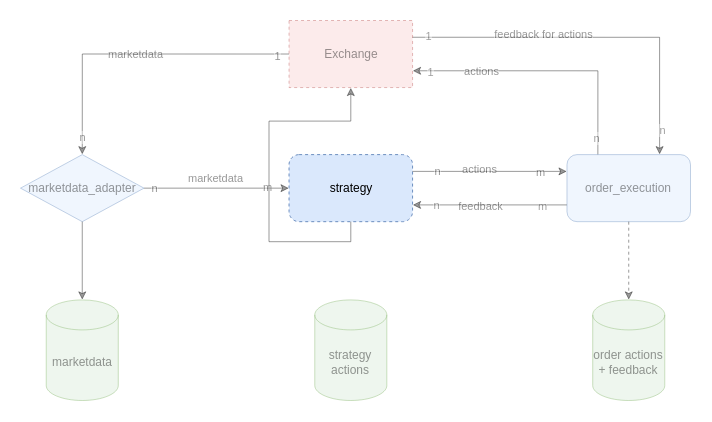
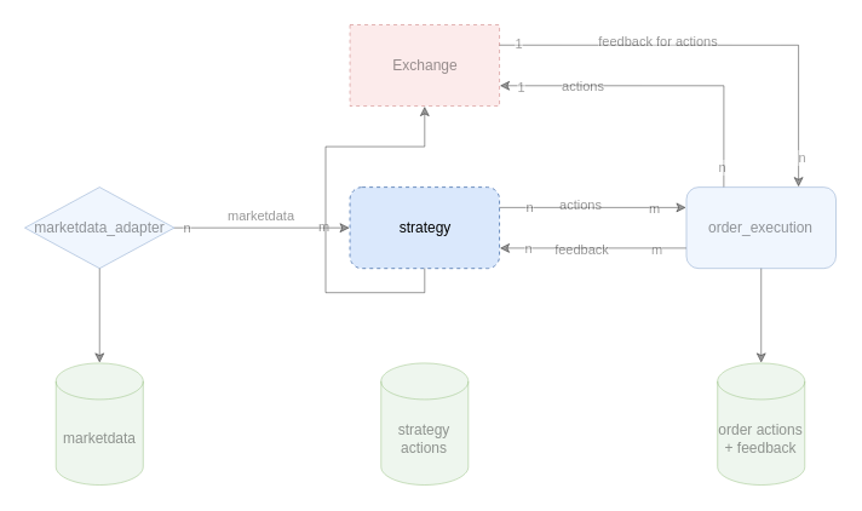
  <mxCell id="0" />
  <mxCell id="1" parent="0" />
  <mxCell id="2" value="marketdata_adapter" style="rhombus;whiteSpace=wrap;html=1;fillColor=#dae8fc;strokeColor=#6c8ebf;strokeOpacity=40;fillOpacity=40;textOpacity=40;" parent="1" vertex="1"><mxGeometry x="20" y="154.12" width="123.526" height="67.059" as="geometry" /></mxCell>
  <mxCell id="3" style="edgeStyle=orthogonalEdgeStyle;rounded=0;orthogonalLoop=1;jettySize=auto;html=1;exitX=1;exitY=0.5;exitDx=0;exitDy=0;entryX=0;entryY=0.5;entryDx=0;entryDy=0;strokeOpacity=40;fillOpacity=40;textOpacity=40;" parent="1" source="2" target="12" edge="1"><mxGeometry relative="1" as="geometry" /></mxCell>
  <mxCell id="4" value="marketdata" style="edgeLabel;html=1;align=center;verticalAlign=middle;resizable=0;points=[];strokeOpacity=40;fillOpacity=40;textOpacity=40;" parent="3" vertex="1" connectable="0"><mxGeometry x="-0.231" y="-1" relative="1" as="geometry"><mxPoint x="15" y="-11" as="offset" /></mxGeometry></mxCell>
  <mxCell id="5" value="n" style="edgeLabel;html=1;align=center;verticalAlign=middle;resizable=0;points=[];strokeOpacity=40;fillOpacity=40;textOpacity=40;" parent="3" vertex="1" connectable="0"><mxGeometry x="-0.856" relative="1" as="geometry"><mxPoint as="offset" /></mxGeometry></mxCell>
  <mxCell id="6" value="m" style="edgeLabel;html=1;align=center;verticalAlign=middle;resizable=0;points=[];strokeOpacity=40;fillOpacity=40;textOpacity=40;" parent="3" vertex="1" connectable="0"><mxGeometry x="0.692" y="1" relative="1" as="geometry"><mxPoint as="offset" /></mxGeometry></mxCell>
  <mxCell id="7" style="edgeStyle=orthogonalEdgeStyle;rounded=0;orthogonalLoop=1;jettySize=auto;html=1;exitX=0.5;exitY=1;exitDx=0;exitDy=0;entryX=0.5;entryY=0;entryDx=0;entryDy=0;entryPerimeter=0;strokeOpacity=40;fillOpacity=40;textOpacity=40;" parent="1" source="2" target="30" edge="1"><mxGeometry relative="1" as="geometry" /></mxCell>
  <mxCell id="8" value="Exchange" style="rounded=0;whiteSpace=wrap;html=1;fillColor=#f8cecc;strokeColor=#b85450;strokeOpacity=40;fillOpacity=40;textOpacity=40;dashed=1;" parent="1" vertex="1"><mxGeometry x="288.54" y="20" width="123.526" height="67.059" as="geometry" /></mxCell>
- <mxCell id="9" value="marketdata" style="endArrow=classic;html=1;rounded=0;entryX=0.5;entryY=0;entryDx=0;entryDy=0;exitX=0;exitY=0.5;exitDx=0;exitDy=0;edgeStyle=orthogonalEdgeStyle;strokeOpacity=40;fillOpacity=40;textOpacity=40;" parent="1" source="8" target="2" edge="1"><mxGeometry width="50" height="50" relative="1" as="geometry"><mxPoint x="370.891" y="567.647" as="sourcePoint" /><mxPoint x="422.36" y="511.765" as="targetPoint" /></mxGeometry></mxCell>
- <mxCell id="10" value="1" style="edgeLabel;html=1;align=center;verticalAlign=middle;resizable=0;points=[];strokeOpacity=40;fillOpacity=40;textOpacity=40;" parent="9" vertex="1" connectable="0"><mxGeometry x="-0.919" y="2" relative="1" as="geometry"><mxPoint as="offset" /></mxGeometry></mxCell>
- <mxCell id="11" value="n" style="edgeLabel;html=1;align=center;verticalAlign=middle;resizable=0;points=[];strokeOpacity=40;fillOpacity=40;textOpacity=40;" parent="9" vertex="1" connectable="0"><mxGeometry x="0.884" relative="1" as="geometry"><mxPoint as="offset" /></mxGeometry></mxCell>
  <mxCell id="12" value="strategy" style="rounded=1;whiteSpace=wrap;html=1;fillColor=#dae8fc;strokeColor=#6c8ebf;strokeOpacity=100;fillOpacity=100;dashed=1;" parent="1" vertex="1"><mxGeometry x="288.54" y="154.118" width="123.526" height="67.059" as="geometry" /></mxCell>
  <mxCell id="13" style="edgeStyle=orthogonalEdgeStyle;rounded=0;orthogonalLoop=1;jettySize=auto;html=1;exitX=0.25;exitY=0;exitDx=0;exitDy=0;entryX=1;entryY=0.75;entryDx=0;entryDy=0;startArrow=none;startFill=0;strokeOpacity=40;fillOpacity=40;textOpacity=40;" parent="1" source="21" target="8" edge="1"><mxGeometry relative="1" as="geometry" /></mxCell>
  <mxCell id="14" value="actions" style="edgeLabel;html=1;align=center;verticalAlign=middle;resizable=0;points=[];strokeOpacity=40;fillOpacity=40;textOpacity=40;" parent="13" vertex="1" connectable="0"><mxGeometry x="0.495" relative="1" as="geometry"><mxPoint as="offset" /></mxGeometry></mxCell>
  <mxCell id="15" value="1" style="edgeLabel;html=1;align=center;verticalAlign=middle;resizable=0;points=[];fontColor=#1A1A1A;strokeOpacity=40;fillOpacity=40;textOpacity=40;" parent="13" vertex="1" connectable="0"><mxGeometry x="0.874" y="1" relative="1" as="geometry"><mxPoint as="offset" /></mxGeometry></mxCell>
  <mxCell id="16" value="n" style="edgeLabel;html=1;align=center;verticalAlign=middle;resizable=0;points=[];fontColor=#1A1A1A;strokeOpacity=40;fillOpacity=40;textOpacity=40;" parent="13" vertex="1" connectable="0"><mxGeometry x="-0.873" y="2" relative="1" as="geometry"><mxPoint as="offset" /></mxGeometry></mxCell>
  <mxCell id="17" style="edgeStyle=orthogonalEdgeStyle;rounded=0;orthogonalLoop=1;jettySize=auto;html=1;exitX=0;exitY=0.75;exitDx=0;exitDy=0;entryX=1;entryY=0.75;entryDx=0;entryDy=0;strokeOpacity=40;fillOpacity=40;textOpacity=40;" parent="1" source="21" target="12" edge="1"><mxGeometry relative="1" as="geometry" /></mxCell>
  <mxCell id="18" value="feedback" style="edgeLabel;html=1;align=center;verticalAlign=middle;resizable=0;points=[];strokeOpacity=40;fillOpacity=40;textOpacity=40;" parent="17" vertex="1" connectable="0"><mxGeometry x="0.133" y="1" relative="1" as="geometry"><mxPoint as="offset" /></mxGeometry></mxCell>
  <mxCell id="19" value="m" style="edgeLabel;html=1;align=center;verticalAlign=middle;resizable=0;points=[];fontColor=#1A1A1A;strokeOpacity=40;fillOpacity=40;textOpacity=40;" parent="17" vertex="1" connectable="0"><mxGeometry x="-0.67" y="1" relative="1" as="geometry"><mxPoint as="offset" /></mxGeometry></mxCell>
  <mxCell id="20" value="n" style="edgeLabel;html=1;align=center;verticalAlign=middle;resizable=0;points=[];fontColor=#1A1A1A;strokeOpacity=40;fillOpacity=40;textOpacity=40;" parent="17" vertex="1" connectable="0"><mxGeometry x="0.703" relative="1" as="geometry"><mxPoint as="offset" /></mxGeometry></mxCell>
  <mxCell id="21" value="order_execution" style="rounded=1;whiteSpace=wrap;html=1;fillColor=#dae8fc;strokeColor=#6c8ebf;strokeOpacity=40;fillOpacity=40;textOpacity=40;" parent="1" vertex="1"><mxGeometry x="566.474" y="154.118" width="123.526" height="67.059" as="geometry" /></mxCell>
  <mxCell id="22" style="edgeStyle=orthogonalEdgeStyle;rounded=0;orthogonalLoop=1;jettySize=auto;html=1;exitX=1;exitY=0.25;exitDx=0;exitDy=0;entryX=0.75;entryY=0;entryDx=0;entryDy=0;strokeOpacity=40;fillOpacity=40;textOpacity=40;" parent="1" source="8" target="21" edge="1"><mxGeometry relative="1" as="geometry" /></mxCell>
  <mxCell id="23" value="feedback for actions" style="edgeLabel;html=1;align=center;verticalAlign=middle;resizable=0;points=[];strokeOpacity=40;fillOpacity=40;textOpacity=40;" parent="22" vertex="1" connectable="0"><mxGeometry x="-0.287" y="3" relative="1" as="geometry"><mxPoint as="offset" /></mxGeometry></mxCell>
  <mxCell id="24" value="1" style="edgeLabel;html=1;align=center;verticalAlign=middle;resizable=0;points=[];fontColor=#1A1A1A;strokeOpacity=40;fillOpacity=40;textOpacity=40;" parent="22" vertex="1" connectable="0"><mxGeometry x="-0.918" y="1" relative="1" as="geometry"><mxPoint as="offset" /></mxGeometry></mxCell>
  <mxCell id="25" value="n" style="edgeLabel;html=1;align=center;verticalAlign=middle;resizable=0;points=[];fontColor=#1A1A1A;strokeOpacity=40;fillOpacity=40;textOpacity=40;" parent="22" vertex="1" connectable="0"><mxGeometry x="0.868" y="2" relative="1" as="geometry"><mxPoint as="offset" /></mxGeometry></mxCell>
  <mxCell id="26" style="edgeStyle=orthogonalEdgeStyle;rounded=0;orthogonalLoop=1;jettySize=auto;html=1;exitX=1;exitY=0.25;exitDx=0;exitDy=0;entryX=0;entryY=0.25;entryDx=0;entryDy=0;startArrow=none;startFill=0;strokeOpacity=40;fillOpacity=40;textOpacity=40;" parent="1" source="12" target="21" edge="1"><mxGeometry relative="1" as="geometry" /></mxCell>
  <mxCell id="27" value="n" style="edgeLabel;html=1;align=center;verticalAlign=middle;resizable=0;points=[];strokeOpacity=40;fillOpacity=40;textOpacity=40;" parent="26" vertex="1" connectable="0"><mxGeometry x="-0.695" y="-3" relative="1" as="geometry"><mxPoint y="-3" as="offset" /></mxGeometry></mxCell>
  <mxCell id="28" value="m" style="edgeLabel;html=1;align=center;verticalAlign=middle;resizable=0;points=[];strokeOpacity=40;fillOpacity=40;textOpacity=40;" parent="26" vertex="1" connectable="0"><mxGeometry x="0.714" y="-1" relative="1" as="geometry"><mxPoint x="-5" as="offset" /></mxGeometry></mxCell>
  <mxCell id="29" value="actions" style="edgeLabel;html=1;align=center;verticalAlign=middle;resizable=0;points=[];strokeOpacity=40;fillOpacity=40;textOpacity=40;" parent="26" vertex="1" connectable="0"><mxGeometry x="-0.147" y="2" relative="1" as="geometry"><mxPoint as="offset" /></mxGeometry></mxCell>
  <mxCell id="30" value="marketdata" style="shape=cylinder3;whiteSpace=wrap;html=1;boundedLbl=1;backgroundOutline=1;size=15;fillColor=#d5e8d4;strokeColor=#82b366;strokeOpacity=40;fillOpacity=40;textOpacity=40;" parent="1" vertex="1"><mxGeometry x="45.73" y="299.412" width="72.057" height="100.588" as="geometry" /></mxCell>
  <mxCell id="31" value="strategy actions" style="shape=cylinder3;whiteSpace=wrap;html=1;boundedLbl=1;backgroundOutline=1;size=15;fillColor=#d5e8d4;strokeColor=#82b366;strokeOpacity=40;fillOpacity=40;textOpacity=40;" parent="1" vertex="1"><mxGeometry x="314.275" y="299.412" width="72.057" height="100.588" as="geometry" /></mxCell>
  <mxCell id="32" style="edgeStyle=orthogonalEdgeStyle;rounded=0;orthogonalLoop=1;jettySize=auto;html=1;exitX=0.5;exitY=1;exitDx=0;exitDy=0;strokeOpacity=40;fillOpacity=40;textOpacity=40;" parent="1" source="12" target="8" edge="1"><mxGeometry relative="1" as="geometry" /></mxCell>
  <mxCell id="33" value="order actions + feedback" style="shape=cylinder3;whiteSpace=wrap;html=1;boundedLbl=1;backgroundOutline=1;size=15;fillColor=#d5e8d4;strokeColor=#82b366;strokeOpacity=40;fillOpacity=40;textOpacity=40;" parent="1" vertex="1"><mxGeometry x="592.209" y="299.412" width="72.057" height="100.588" as="geometry" /></mxCell>
- <mxCell id="34" style="edgeStyle=orthogonalEdgeStyle;rounded=0;orthogonalLoop=1;jettySize=auto;html=1;exitX=0.5;exitY=1;exitDx=0;exitDy=0;entryX=0.5;entryY=0;entryDx=0;entryDy=0;entryPerimeter=0;strokeOpacity=40;fillOpacity=40;textOpacity=40;dashed=1;" parent="1" source="21" target="33" edge="1"><mxGeometry relative="1" as="geometry" /></mxCell>
+ <mxCell id="34" style="edgeStyle=orthogonalEdgeStyle;rounded=0;orthogonalLoop=1;jettySize=auto;html=1;exitX=0.5;exitY=1;exitDx=0;exitDy=0;entryX=0.5;entryY=0;entryDx=0;entryDy=0;entryPerimeter=0;strokeOpacity=40;fillOpacity=40;textOpacity=40;" parent="1" source="21" target="33" edge="1"><mxGeometry relative="1" as="geometry" /></mxCell>
